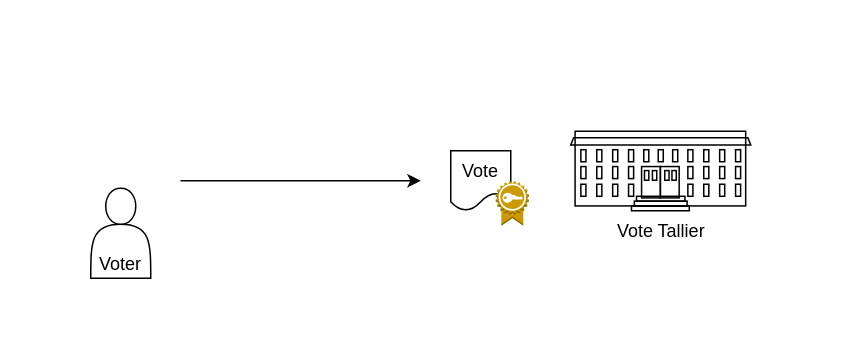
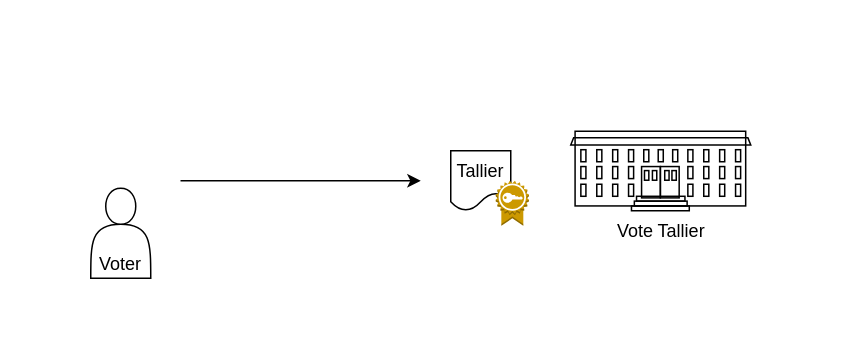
  <mxCell id="0" />
  <mxCell id="1" parent="0" />
  <mxCell id="2" value="" style="rounded=0;whiteSpace=wrap;html=1;fontColor=none;fillColor=none;strokeColor=none;" parent="1" vertex="1"><mxGeometry x="20" y="20" width="520" height="200" as="geometry" /></mxCell>
  <mxCell id="3" value="" style="rounded=0;whiteSpace=wrap;html=1;fontColor=none;fillColor=none;strokeColor=none;" parent="1" vertex="1"><mxGeometry x="20" y="20" width="520" height="200" as="geometry" /></mxCell>
  <mxCell id="4" value="Voter" style="shape=actor;whiteSpace=wrap;html=1;verticalAlign=bottom;fillColor=none;" parent="1" vertex="1"><mxGeometry x="60" y="125" width="40" height="60" as="geometry" /></mxCell>
- <mxCell id="5" value="Vote" style="shape=document;whiteSpace=wrap;html=1;boundedLbl=1;strokeColor=default;strokeWidth=1;fillColor=none;" parent="1" vertex="1"><mxGeometry x="300" y="100" width="40" height="40" as="geometry" /></mxCell>
+ <mxCell id="5" value="Tallier" style="shape=document;whiteSpace=wrap;html=1;boundedLbl=1;strokeColor=default;strokeWidth=1;fillColor=none;" parent="1" vertex="1"><mxGeometry x="300" y="100" width="40" height="40" as="geometry" /></mxCell>
  <mxCell id="6" value="" style="outlineConnect=0;dashed=0;verticalLabelPosition=bottom;verticalAlign=top;align=center;html=1;shape=mxgraph.aws3.certificate;fillColor=#CC9900;gradientColor=none;strokeColor=default;strokeWidth=1;" parent="1" vertex="1"><mxGeometry x="330" y="120" width="22.11" height="30" as="geometry" /></mxCell>
  <mxCell id="7" value="" style="rounded=0;whiteSpace=wrap;html=1;fillColor=none;strokeColor=none;" parent="1" vertex="1"><mxGeometry x="380" y="60" width="120" height="80" as="geometry" /></mxCell>
  <mxCell id="8" value="Vote Tallier" style="shape=mxgraph.cisco.buildings.university;html=1;pointerEvents=1;dashed=0;fillColor=none;strokeColor=#000000;strokeWidth=1;verticalLabelPosition=bottom;verticalAlign=top;align=center;outlineConnect=0;" parent="1" vertex="1"><mxGeometry x="380" y="87" width="120" height="53" as="geometry" /></mxCell>
  <mxCell id="9" value="" style="endArrow=classic;html=1;rounded=0;fontColor=none;exitX=0.192;exitY=0.5;exitDx=0;exitDy=0;exitPerimeter=0;entryX=0.5;entryY=0.5;entryDx=0;entryDy=0;entryPerimeter=0;" edge="1" parent="1" source="3" target="3"><mxGeometry width="50" height="50" relative="1" as="geometry"><mxPoint x="240" y="260" as="sourcePoint" /><mxPoint x="290" y="210" as="targetPoint" /></mxGeometry></mxCell>
